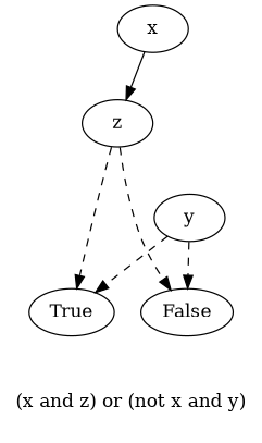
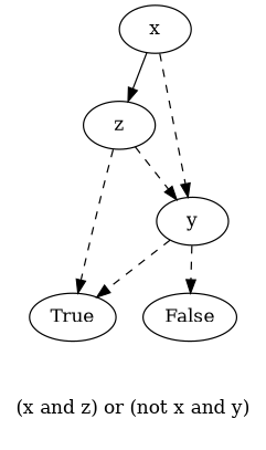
  digraph {
    label="(x and z) or (not x and y)\n\n"
    edge [fontcolor=gray style=dashed]
    n1 [label=x]
    n2 [label=y]
    n3 [label=z]
    n4 [label=False]
    n5 [label=True]
+   n1 -> n2
    n1 -> n3 [style=""]
    n2 -> n4
    n2 -> n5
-   n3 -> n4
+   n3 -> n2
    n3 -> n5
  }
